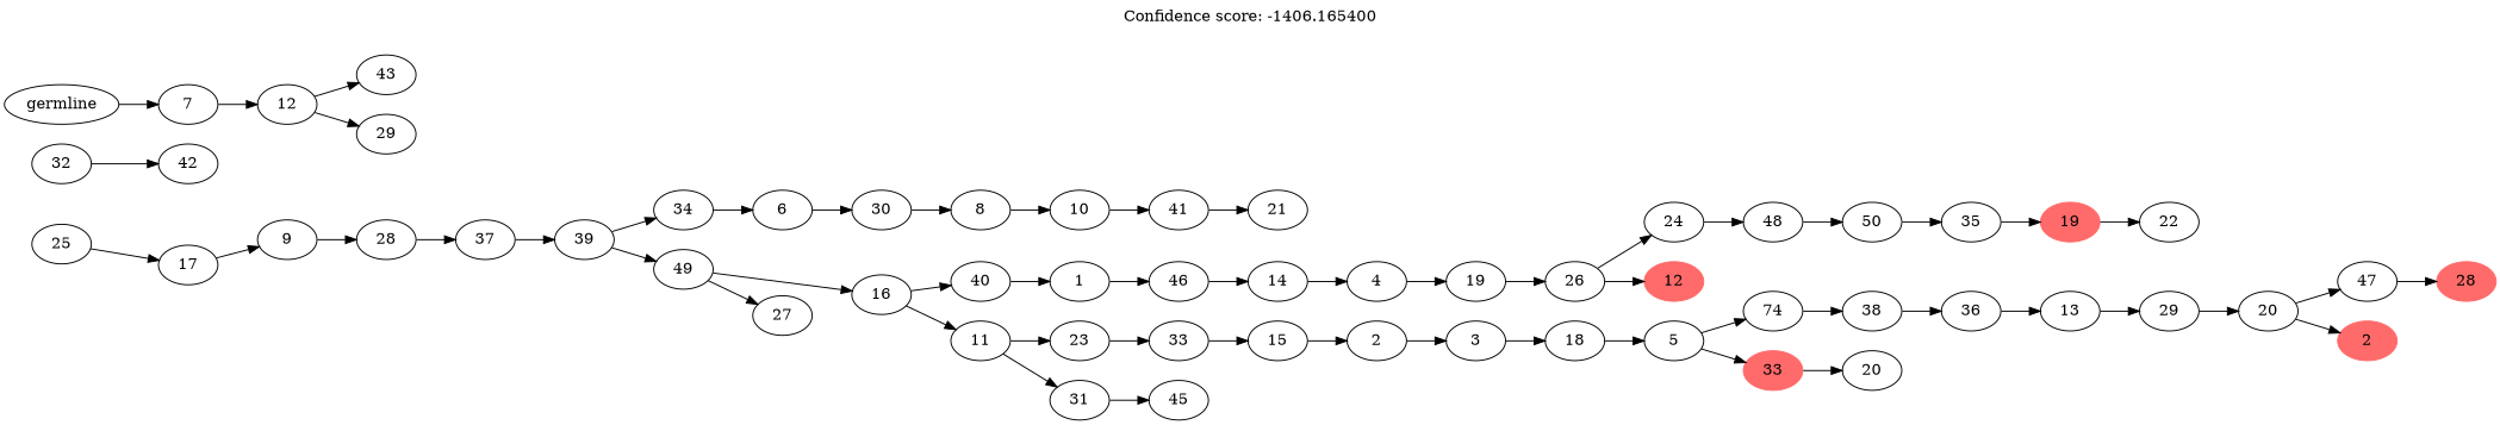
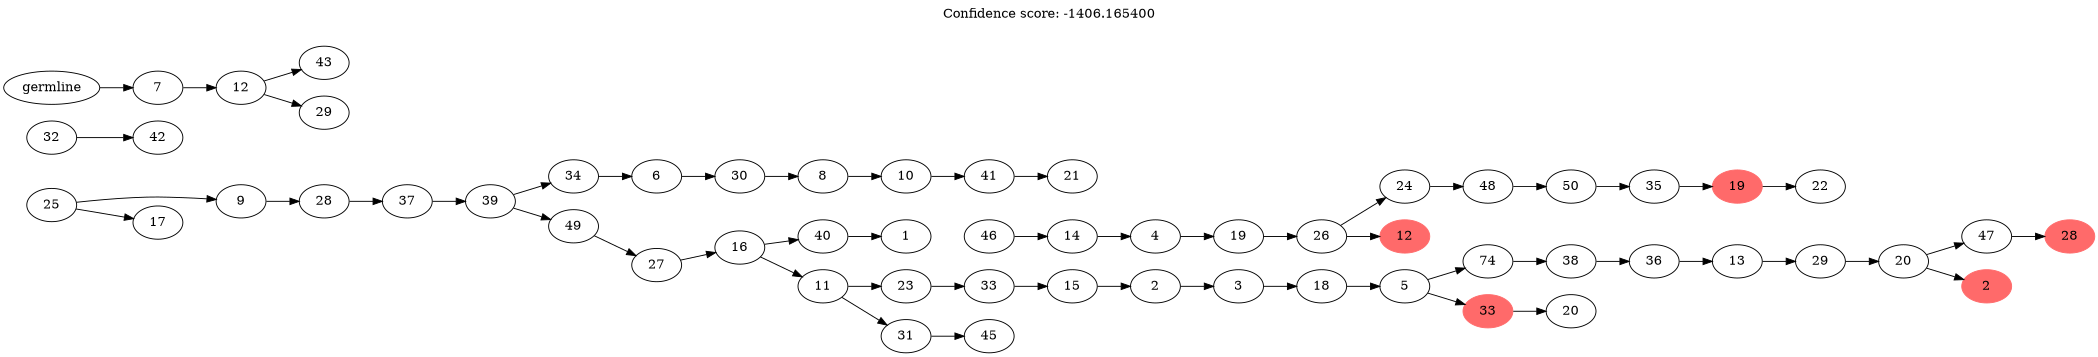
  digraph {
    label="Confidence score: -1406.165400"
    labelloc=t
    rankdir=LR
    n1 [label=41]
    n2 [label=21]
    n3 [label=10]
    n4 [label=8]
    n5 [label=30]
    n6 [label=6]
    n7 [label=34]
    n8 [label=32]
    n9 [label=42]
    n10 [label=22]
    n11 [color=indianred1 label=19 style=filled]
    n12 [label=35]
    n13 [label=50]
    n14 [label=48]
    n15 [label=24]
    n16 [label=26]
    n17 [color=indianred1 label=12 style=filled]
    n18 [label=19]
    n19 [label=4]
    n20 [label=14]
    n21 [label=46]
    n22 [label=1]
    n23 [label=40]
    n24 [label=47]
    n25 [color=indianred1 label=28 style=filled]
    n26 [label=20]
    n27 [color=indianred1 label=2 style=filled]
    n28 [label=29]
    n29 [label=13]
    n30 [label=36]
    n31 [label=38]
    n32 [label=74]
    n33 [color=indianred1 label=33 style=filled]
    n34 [label=20]
    n35 [label=5]
    n36 [label=18]
    n37 [label=3]
    n38 [label=2]
    n39 [label=15]
    n40 [label=33]
    n41 [label=23]
    n42 [label=31]
    n43 [label=45]
    n44 [label=11]
    n45 [label=16]
    n46 [label=27]
    n47 [label=49]
    n48 [label=39]
    n49 [label=37]
    n50 [label=28]
    n51 [label=9]
    n52 [label=25]
    n53 [label=17]
    n54 [label=43]
    n55 [label=12]
    n56 [label=29]
    n57 [label=7]
    n58 [label=germline]
    n1 -> n2
    n3 -> n1
    n4 -> n3
    n5 -> n4
    n6 -> n5
    n7 -> n6
    n8 -> n9
    n11 -> n10
    n12 -> n11
    n13 -> n12
    n14 -> n13
    n15 -> n14
    n16 -> n15
    n16 -> n17
    n18 -> n16
    n19 -> n18
    n20 -> n19
    n21 -> n20
-   n22 -> n21
    n23 -> n22
    n24 -> n25
    n26 -> n24
    n26 -> n27
    n28 -> n26
    n29 -> n28
    n30 -> n29
    n31 -> n30
    n32 -> n31
    n33 -> n34
    n35 -> n32
    n35 -> n33
    n36 -> n35
    n37 -> n36
    n38 -> n37
    n39 -> n38
    n40 -> n39
    n41 -> n40
    n42 -> n43
    n44 -> n41
    n44 -> n42
    n45 -> n23
    n45 -> n44
-   n47 -> n45
+   n46 -> n45
    n47 -> n46
    n48 -> n7
    n48 -> n47
    n49 -> n48
    n50 -> n49
    n51 -> n50
-   n53 -> n51
+   n52 -> n51
    n52 -> n53
    n55 -> n54
    n55 -> n56
    n57 -> n55
    n58 -> n57
  }
